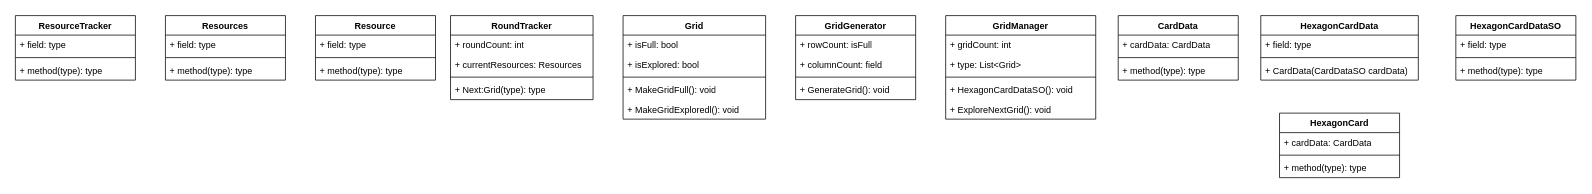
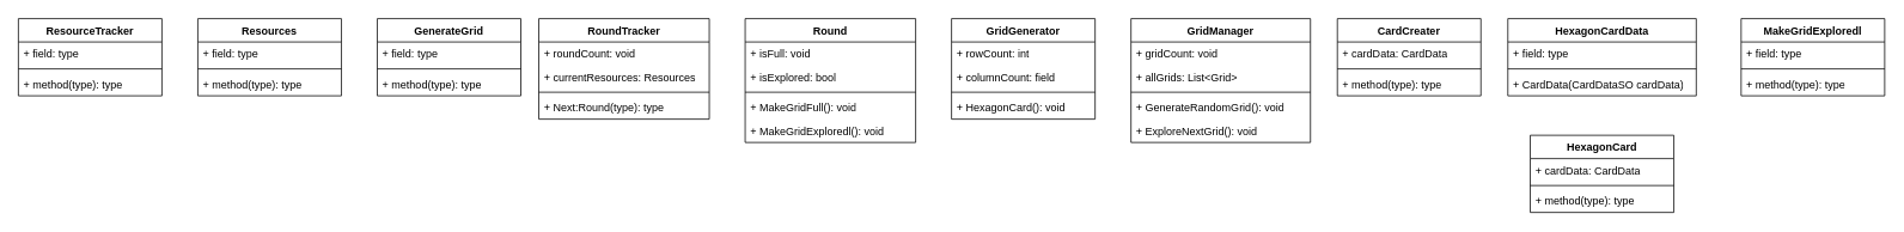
  <mxCell id="0" />
  <mxCell id="1" parent="0" />
  <mxCell id="2" value="GridGenerator&lt;br&gt;" style="swimlane;fontStyle=1;align=center;verticalAlign=top;childLayout=stackLayout;horizontal=1;startSize=26;horizontalStack=0;resizeParent=1;resizeParentMax=0;resizeLast=0;collapsible=1;marginBottom=0;whiteSpace=wrap;html=1;" parent="1" vertex="1"><mxGeometry x="1060" y="20" width="160" height="112" as="geometry" /></mxCell>
- <mxCell id="3" value="+ rowCount: isFull" style="text;strokeColor=none;fillColor=none;align=left;verticalAlign=top;spacingLeft=4;spacingRight=4;overflow=hidden;rotatable=0;points=[[0,0.5],[1,0.5]];portConstraint=eastwest;whiteSpace=wrap;html=1;" parent="2" vertex="1"><mxGeometry y="26" width="160" height="26" as="geometry" /></mxCell>
+ <mxCell id="3" value="+ rowCount: int" style="text;strokeColor=none;fillColor=none;align=left;verticalAlign=top;spacingLeft=4;spacingRight=4;overflow=hidden;rotatable=0;points=[[0,0.5],[1,0.5]];portConstraint=eastwest;whiteSpace=wrap;html=1;" parent="2" vertex="1"><mxGeometry y="26" width="160" height="26" as="geometry" /></mxCell>
  <mxCell id="4" value="+ columnCount: field" style="text;strokeColor=none;fillColor=none;align=left;verticalAlign=top;spacingLeft=4;spacingRight=4;overflow=hidden;rotatable=0;points=[[0,0.5],[1,0.5]];portConstraint=eastwest;whiteSpace=wrap;html=1;" parent="2" vertex="1"><mxGeometry y="52" width="160" height="26" as="geometry" /></mxCell>
  <mxCell id="5" value="" style="line;strokeWidth=1;fillColor=none;align=left;verticalAlign=middle;spacingTop=-1;spacingLeft=3;spacingRight=3;rotatable=0;labelPosition=right;points=[];portConstraint=eastwest;strokeColor=inherit;" parent="2" vertex="1"><mxGeometry y="78" width="160" height="8" as="geometry" /></mxCell>
- <mxCell id="6" value="+ GenerateGrid(): void" style="text;strokeColor=none;fillColor=none;align=left;verticalAlign=top;spacingLeft=4;spacingRight=4;overflow=hidden;rotatable=0;points=[[0,0.5],[1,0.5]];portConstraint=eastwest;whiteSpace=wrap;html=1;" parent="2" vertex="1"><mxGeometry y="86" width="160" height="26" as="geometry" /></mxCell>
+ <mxCell id="6" value="+ HexagonCard(): void" style="text;strokeColor=none;fillColor=none;align=left;verticalAlign=top;spacingLeft=4;spacingRight=4;overflow=hidden;rotatable=0;points=[[0,0.5],[1,0.5]];portConstraint=eastwest;whiteSpace=wrap;html=1;" parent="2" vertex="1"><mxGeometry y="86" width="160" height="26" as="geometry" /></mxCell>
  <mxCell id="7" value="GridManager" style="swimlane;fontStyle=1;align=center;verticalAlign=top;childLayout=stackLayout;horizontal=1;startSize=26;horizontalStack=0;resizeParent=1;resizeParentMax=0;resizeLast=0;collapsible=1;marginBottom=0;whiteSpace=wrap;html=1;" parent="1" vertex="1"><mxGeometry x="1260" y="20" width="200" height="138" as="geometry" /></mxCell>
- <mxCell id="8" value="+ gridCount: int" style="text;strokeColor=none;fillColor=none;align=left;verticalAlign=top;spacingLeft=4;spacingRight=4;overflow=hidden;rotatable=0;points=[[0,0.5],[1,0.5]];portConstraint=eastwest;whiteSpace=wrap;html=1;" parent="7" vertex="1"><mxGeometry y="26" width="200" height="26" as="geometry" /></mxCell>
- <mxCell id="9" value="+ type: List&amp;lt;Grid&amp;gt;" style="text;strokeColor=none;fillColor=none;align=left;verticalAlign=top;spacingLeft=4;spacingRight=4;overflow=hidden;rotatable=0;points=[[0,0.5],[1,0.5]];portConstraint=eastwest;whiteSpace=wrap;html=1;" parent="7" vertex="1"><mxGeometry y="52" width="200" height="26" as="geometry" /></mxCell>
+ <mxCell id="8" value="+ gridCount: void" style="text;strokeColor=none;fillColor=none;align=left;verticalAlign=top;spacingLeft=4;spacingRight=4;overflow=hidden;rotatable=0;points=[[0,0.5],[1,0.5]];portConstraint=eastwest;whiteSpace=wrap;html=1;" parent="7" vertex="1"><mxGeometry y="26" width="200" height="26" as="geometry" /></mxCell>
+ <mxCell id="9" value="+ allGrids: List&amp;lt;Grid&amp;gt;" style="text;strokeColor=none;fillColor=none;align=left;verticalAlign=top;spacingLeft=4;spacingRight=4;overflow=hidden;rotatable=0;points=[[0,0.5],[1,0.5]];portConstraint=eastwest;whiteSpace=wrap;html=1;" parent="7" vertex="1"><mxGeometry y="52" width="200" height="26" as="geometry" /></mxCell>
  <mxCell id="10" value="" style="line;strokeWidth=1;fillColor=none;align=left;verticalAlign=middle;spacingTop=-1;spacingLeft=3;spacingRight=3;rotatable=0;labelPosition=right;points=[];portConstraint=eastwest;strokeColor=inherit;" parent="7" vertex="1"><mxGeometry y="78" width="200" height="8" as="geometry" /></mxCell>
- <mxCell id="11" value="+ HexagonCardDataSO(): void" style="text;strokeColor=none;fillColor=none;align=left;verticalAlign=top;spacingLeft=4;spacingRight=4;overflow=hidden;rotatable=0;points=[[0,0.5],[1,0.5]];portConstraint=eastwest;whiteSpace=wrap;html=1;" parent="7" vertex="1"><mxGeometry y="86" width="200" height="26" as="geometry" /></mxCell>
+ <mxCell id="11" value="+ GenerateRandomGrid(): void" style="text;strokeColor=none;fillColor=none;align=left;verticalAlign=top;spacingLeft=4;spacingRight=4;overflow=hidden;rotatable=0;points=[[0,0.5],[1,0.5]];portConstraint=eastwest;whiteSpace=wrap;html=1;" parent="7" vertex="1"><mxGeometry y="86" width="200" height="26" as="geometry" /></mxCell>
  <mxCell id="12" value="+ ExploreNextGrid(): void" style="text;strokeColor=none;fillColor=none;align=left;verticalAlign=top;spacingLeft=4;spacingRight=4;overflow=hidden;rotatable=0;points=[[0,0.5],[1,0.5]];portConstraint=eastwest;whiteSpace=wrap;html=1;" parent="7" vertex="1"><mxGeometry y="112" width="200" height="26" as="geometry" /></mxCell>
  <mxCell id="13" value="HexagonCard" style="swimlane;fontStyle=1;align=center;verticalAlign=top;childLayout=stackLayout;horizontal=1;startSize=26;horizontalStack=0;resizeParent=1;resizeParentMax=0;resizeLast=0;collapsible=1;marginBottom=0;whiteSpace=wrap;html=1;" parent="1" vertex="1"><mxGeometry x="1705" y="150" width="160" height="86" as="geometry" /></mxCell>
  <mxCell id="14" value="+ cardData: CardData" style="text;strokeColor=none;fillColor=none;align=left;verticalAlign=top;spacingLeft=4;spacingRight=4;overflow=hidden;rotatable=0;points=[[0,0.5],[1,0.5]];portConstraint=eastwest;whiteSpace=wrap;html=1;" parent="13" vertex="1"><mxGeometry y="26" width="160" height="26" as="geometry" /></mxCell>
  <mxCell id="15" value="" style="line;strokeWidth=1;fillColor=none;align=left;verticalAlign=middle;spacingTop=-1;spacingLeft=3;spacingRight=3;rotatable=0;labelPosition=right;points=[];portConstraint=eastwest;strokeColor=inherit;" parent="13" vertex="1"><mxGeometry y="52" width="160" height="8" as="geometry" /></mxCell>
  <mxCell id="16" value="+ method(type): type" style="text;strokeColor=none;fillColor=none;align=left;verticalAlign=top;spacingLeft=4;spacingRight=4;overflow=hidden;rotatable=0;points=[[0,0.5],[1,0.5]];portConstraint=eastwest;whiteSpace=wrap;html=1;" parent="13" vertex="1"><mxGeometry y="60" width="160" height="26" as="geometry" /></mxCell>
- <mxCell id="17" value="HexagonCardDataSO" style="swimlane;fontStyle=1;align=center;verticalAlign=top;childLayout=stackLayout;horizontal=1;startSize=26;horizontalStack=0;resizeParent=1;resizeParentMax=0;resizeLast=0;collapsible=1;marginBottom=0;whiteSpace=wrap;html=1;" parent="1" vertex="1"><mxGeometry x="1940" y="20" width="160" height="86" as="geometry" /></mxCell>
+ <mxCell id="17" value="MakeGridExploredl" style="swimlane;fontStyle=1;align=center;verticalAlign=top;childLayout=stackLayout;horizontal=1;startSize=26;horizontalStack=0;resizeParent=1;resizeParentMax=0;resizeLast=0;collapsible=1;marginBottom=0;whiteSpace=wrap;html=1;" parent="1" vertex="1"><mxGeometry x="1940" y="20" width="160" height="86" as="geometry" /></mxCell>
  <mxCell id="18" value="+ field: type" style="text;strokeColor=none;fillColor=none;align=left;verticalAlign=top;spacingLeft=4;spacingRight=4;overflow=hidden;rotatable=0;points=[[0,0.5],[1,0.5]];portConstraint=eastwest;whiteSpace=wrap;html=1;" parent="17" vertex="1"><mxGeometry y="26" width="160" height="26" as="geometry" /></mxCell>
  <mxCell id="19" value="" style="line;strokeWidth=1;fillColor=none;align=left;verticalAlign=middle;spacingTop=-1;spacingLeft=3;spacingRight=3;rotatable=0;labelPosition=right;points=[];portConstraint=eastwest;strokeColor=inherit;" parent="17" vertex="1"><mxGeometry y="52" width="160" height="8" as="geometry" /></mxCell>
  <mxCell id="20" value="+ method(type): type" style="text;strokeColor=none;fillColor=none;align=left;verticalAlign=top;spacingLeft=4;spacingRight=4;overflow=hidden;rotatable=0;points=[[0,0.5],[1,0.5]];portConstraint=eastwest;whiteSpace=wrap;html=1;" parent="17" vertex="1"><mxGeometry y="60" width="160" height="26" as="geometry" /></mxCell>
  <mxCell id="21" value="HexagonCardData" style="swimlane;fontStyle=1;align=center;verticalAlign=top;childLayout=stackLayout;horizontal=1;startSize=26;horizontalStack=0;resizeParent=1;resizeParentMax=0;resizeLast=0;collapsible=1;marginBottom=0;whiteSpace=wrap;html=1;" parent="1" vertex="1"><mxGeometry x="1680" y="20" width="210" height="86" as="geometry" /></mxCell>
  <mxCell id="22" value="+ field: type" style="text;strokeColor=none;fillColor=none;align=left;verticalAlign=top;spacingLeft=4;spacingRight=4;overflow=hidden;rotatable=0;points=[[0,0.5],[1,0.5]];portConstraint=eastwest;whiteSpace=wrap;html=1;" parent="21" vertex="1"><mxGeometry y="26" width="210" height="26" as="geometry" /></mxCell>
  <mxCell id="23" value="" style="line;strokeWidth=1;fillColor=none;align=left;verticalAlign=middle;spacingTop=-1;spacingLeft=3;spacingRight=3;rotatable=0;labelPosition=right;points=[];portConstraint=eastwest;strokeColor=inherit;" parent="21" vertex="1"><mxGeometry y="52" width="210" height="8" as="geometry" /></mxCell>
  <mxCell id="24" value="+ CardData(CardDataSO cardData)" style="text;strokeColor=none;fillColor=none;align=left;verticalAlign=top;spacingLeft=4;spacingRight=4;overflow=hidden;rotatable=0;points=[[0,0.5],[1,0.5]];portConstraint=eastwest;whiteSpace=wrap;html=1;" parent="21" vertex="1"><mxGeometry y="60" width="210" height="26" as="geometry" /></mxCell>
- <mxCell id="25" value="Grid" style="swimlane;fontStyle=1;align=center;verticalAlign=top;childLayout=stackLayout;horizontal=1;startSize=26;horizontalStack=0;resizeParent=1;resizeParentMax=0;resizeLast=0;collapsible=1;marginBottom=0;whiteSpace=wrap;html=1;" parent="1" vertex="1"><mxGeometry x="830" y="20" width="190" height="138" as="geometry" /></mxCell>
- <mxCell id="26" value="+ isFull: bool" style="text;strokeColor=none;fillColor=none;align=left;verticalAlign=top;spacingLeft=4;spacingRight=4;overflow=hidden;rotatable=0;points=[[0,0.5],[1,0.5]];portConstraint=eastwest;whiteSpace=wrap;html=1;" parent="25" vertex="1"><mxGeometry y="26" width="190" height="26" as="geometry" /></mxCell>
+ <mxCell id="25" value="Round" style="swimlane;fontStyle=1;align=center;verticalAlign=top;childLayout=stackLayout;horizontal=1;startSize=26;horizontalStack=0;resizeParent=1;resizeParentMax=0;resizeLast=0;collapsible=1;marginBottom=0;whiteSpace=wrap;html=1;" parent="1" vertex="1"><mxGeometry x="830" y="20" width="190" height="138" as="geometry" /></mxCell>
+ <mxCell id="26" value="+ isFull: void" style="text;strokeColor=none;fillColor=none;align=left;verticalAlign=top;spacingLeft=4;spacingRight=4;overflow=hidden;rotatable=0;points=[[0,0.5],[1,0.5]];portConstraint=eastwest;whiteSpace=wrap;html=1;" parent="25" vertex="1"><mxGeometry y="26" width="190" height="26" as="geometry" /></mxCell>
  <mxCell id="27" value="+ isExplored: bool" style="text;strokeColor=none;fillColor=none;align=left;verticalAlign=top;spacingLeft=4;spacingRight=4;overflow=hidden;rotatable=0;points=[[0,0.5],[1,0.5]];portConstraint=eastwest;whiteSpace=wrap;html=1;" parent="25" vertex="1"><mxGeometry y="52" width="190" height="26" as="geometry" /></mxCell>
  <mxCell id="28" value="" style="line;strokeWidth=1;fillColor=none;align=left;verticalAlign=middle;spacingTop=-1;spacingLeft=3;spacingRight=3;rotatable=0;labelPosition=right;points=[];portConstraint=eastwest;strokeColor=inherit;" parent="25" vertex="1"><mxGeometry y="78" width="190" height="8" as="geometry" /></mxCell>
  <mxCell id="29" value="+ MakeGridFull(): void" style="text;strokeColor=none;fillColor=none;align=left;verticalAlign=top;spacingLeft=4;spacingRight=4;overflow=hidden;rotatable=0;points=[[0,0.5],[1,0.5]];portConstraint=eastwest;whiteSpace=wrap;html=1;" parent="25" vertex="1"><mxGeometry y="86" width="190" height="26" as="geometry" /></mxCell>
  <mxCell id="30" value="+ MakeGridExploredl(): void" style="text;strokeColor=none;fillColor=none;align=left;verticalAlign=top;spacingLeft=4;spacingRight=4;overflow=hidden;rotatable=0;points=[[0,0.5],[1,0.5]];portConstraint=eastwest;whiteSpace=wrap;html=1;" parent="25" vertex="1"><mxGeometry y="112" width="190" height="26" as="geometry" /></mxCell>
  <mxCell id="31" value="RoundTracker" style="swimlane;fontStyle=1;align=center;verticalAlign=top;childLayout=stackLayout;horizontal=1;startSize=26;horizontalStack=0;resizeParent=1;resizeParentMax=0;resizeLast=0;collapsible=1;marginBottom=0;whiteSpace=wrap;html=1;" parent="1" vertex="1"><mxGeometry x="600" y="20" width="190" height="112" as="geometry" /></mxCell>
- <mxCell id="32" value="+ roundCount: int" style="text;strokeColor=none;fillColor=none;align=left;verticalAlign=top;spacingLeft=4;spacingRight=4;overflow=hidden;rotatable=0;points=[[0,0.5],[1,0.5]];portConstraint=eastwest;whiteSpace=wrap;html=1;" parent="31" vertex="1"><mxGeometry y="26" width="190" height="26" as="geometry" /></mxCell>
+ <mxCell id="32" value="+ roundCount: void" style="text;strokeColor=none;fillColor=none;align=left;verticalAlign=top;spacingLeft=4;spacingRight=4;overflow=hidden;rotatable=0;points=[[0,0.5],[1,0.5]];portConstraint=eastwest;whiteSpace=wrap;html=1;" parent="31" vertex="1"><mxGeometry y="26" width="190" height="26" as="geometry" /></mxCell>
  <mxCell id="33" value="+ currentResources: Resources" style="text;strokeColor=none;fillColor=none;align=left;verticalAlign=top;spacingLeft=4;spacingRight=4;overflow=hidden;rotatable=0;points=[[0,0.5],[1,0.5]];portConstraint=eastwest;whiteSpace=wrap;html=1;" parent="31" vertex="1"><mxGeometry y="52" width="190" height="26" as="geometry" /></mxCell>
  <mxCell id="34" value="" style="line;strokeWidth=1;fillColor=none;align=left;verticalAlign=middle;spacingTop=-1;spacingLeft=3;spacingRight=3;rotatable=0;labelPosition=right;points=[];portConstraint=eastwest;strokeColor=inherit;" parent="31" vertex="1"><mxGeometry y="78" width="190" height="8" as="geometry" /></mxCell>
- <mxCell id="35" value="+ Next:Grid(type): type" style="text;strokeColor=none;fillColor=none;align=left;verticalAlign=top;spacingLeft=4;spacingRight=4;overflow=hidden;rotatable=0;points=[[0,0.5],[1,0.5]];portConstraint=eastwest;whiteSpace=wrap;html=1;" parent="31" vertex="1"><mxGeometry y="86" width="190" height="26" as="geometry" /></mxCell>
- <mxCell id="36" value="Resource" style="swimlane;fontStyle=1;align=center;verticalAlign=top;childLayout=stackLayout;horizontal=1;startSize=26;horizontalStack=0;resizeParent=1;resizeParentMax=0;resizeLast=0;collapsible=1;marginBottom=0;whiteSpace=wrap;html=1;" parent="1" vertex="1"><mxGeometry x="420" y="20" width="160" height="86" as="geometry" /></mxCell>
+ <mxCell id="35" value="+ Next:Round(type): type" style="text;strokeColor=none;fillColor=none;align=left;verticalAlign=top;spacingLeft=4;spacingRight=4;overflow=hidden;rotatable=0;points=[[0,0.5],[1,0.5]];portConstraint=eastwest;whiteSpace=wrap;html=1;" parent="31" vertex="1"><mxGeometry y="86" width="190" height="26" as="geometry" /></mxCell>
+ <mxCell id="36" value="GenerateGrid" style="swimlane;fontStyle=1;align=center;verticalAlign=top;childLayout=stackLayout;horizontal=1;startSize=26;horizontalStack=0;resizeParent=1;resizeParentMax=0;resizeLast=0;collapsible=1;marginBottom=0;whiteSpace=wrap;html=1;" parent="1" vertex="1"><mxGeometry x="420" y="20" width="160" height="86" as="geometry" /></mxCell>
  <mxCell id="37" value="+ field: type" style="text;strokeColor=none;fillColor=none;align=left;verticalAlign=top;spacingLeft=4;spacingRight=4;overflow=hidden;rotatable=0;points=[[0,0.5],[1,0.5]];portConstraint=eastwest;whiteSpace=wrap;html=1;" parent="36" vertex="1"><mxGeometry y="26" width="160" height="26" as="geometry" /></mxCell>
  <mxCell id="38" value="" style="line;strokeWidth=1;fillColor=none;align=left;verticalAlign=middle;spacingTop=-1;spacingLeft=3;spacingRight=3;rotatable=0;labelPosition=right;points=[];portConstraint=eastwest;strokeColor=inherit;" parent="36" vertex="1"><mxGeometry y="52" width="160" height="8" as="geometry" /></mxCell>
  <mxCell id="39" value="+ method(type): type" style="text;strokeColor=none;fillColor=none;align=left;verticalAlign=top;spacingLeft=4;spacingRight=4;overflow=hidden;rotatable=0;points=[[0,0.5],[1,0.5]];portConstraint=eastwest;whiteSpace=wrap;html=1;" parent="36" vertex="1"><mxGeometry y="60" width="160" height="26" as="geometry" /></mxCell>
  <mxCell id="40" value="ResourceTracker" style="swimlane;fontStyle=1;align=center;verticalAlign=top;childLayout=stackLayout;horizontal=1;startSize=26;horizontalStack=0;resizeParent=1;resizeParentMax=0;resizeLast=0;collapsible=1;marginBottom=0;whiteSpace=wrap;html=1;" parent="1" vertex="1"><mxGeometry x="20" y="20" width="160" height="86" as="geometry" /></mxCell>
  <mxCell id="41" value="+ field: type" style="text;strokeColor=none;fillColor=none;align=left;verticalAlign=top;spacingLeft=4;spacingRight=4;overflow=hidden;rotatable=0;points=[[0,0.5],[1,0.5]];portConstraint=eastwest;whiteSpace=wrap;html=1;" parent="40" vertex="1"><mxGeometry y="26" width="160" height="26" as="geometry" /></mxCell>
  <mxCell id="42" value="" style="line;strokeWidth=1;fillColor=none;align=left;verticalAlign=middle;spacingTop=-1;spacingLeft=3;spacingRight=3;rotatable=0;labelPosition=right;points=[];portConstraint=eastwest;strokeColor=inherit;" parent="40" vertex="1"><mxGeometry y="52" width="160" height="8" as="geometry" /></mxCell>
  <mxCell id="43" value="+ method(type): type" style="text;strokeColor=none;fillColor=none;align=left;verticalAlign=top;spacingLeft=4;spacingRight=4;overflow=hidden;rotatable=0;points=[[0,0.5],[1,0.5]];portConstraint=eastwest;whiteSpace=wrap;html=1;" parent="40" vertex="1"><mxGeometry y="60" width="160" height="26" as="geometry" /></mxCell>
  <mxCell id="44" value="Resources" style="swimlane;fontStyle=1;align=center;verticalAlign=top;childLayout=stackLayout;horizontal=1;startSize=26;horizontalStack=0;resizeParent=1;resizeParentMax=0;resizeLast=0;collapsible=1;marginBottom=0;whiteSpace=wrap;html=1;" parent="1" vertex="1"><mxGeometry x="220" y="20" width="160" height="86" as="geometry" /></mxCell>
  <mxCell id="45" value="+ field: type" style="text;strokeColor=none;fillColor=none;align=left;verticalAlign=top;spacingLeft=4;spacingRight=4;overflow=hidden;rotatable=0;points=[[0,0.5],[1,0.5]];portConstraint=eastwest;whiteSpace=wrap;html=1;" parent="44" vertex="1"><mxGeometry y="26" width="160" height="26" as="geometry" /></mxCell>
  <mxCell id="46" value="" style="line;strokeWidth=1;fillColor=none;align=left;verticalAlign=middle;spacingTop=-1;spacingLeft=3;spacingRight=3;rotatable=0;labelPosition=right;points=[];portConstraint=eastwest;strokeColor=inherit;" parent="44" vertex="1"><mxGeometry y="52" width="160" height="8" as="geometry" /></mxCell>
  <mxCell id="47" value="+ method(type): type" style="text;strokeColor=none;fillColor=none;align=left;verticalAlign=top;spacingLeft=4;spacingRight=4;overflow=hidden;rotatable=0;points=[[0,0.5],[1,0.5]];portConstraint=eastwest;whiteSpace=wrap;html=1;" parent="44" vertex="1"><mxGeometry y="60" width="160" height="26" as="geometry" /></mxCell>
- <mxCell id="48" value="CardData" style="swimlane;fontStyle=1;align=center;verticalAlign=top;childLayout=stackLayout;horizontal=1;startSize=26;horizontalStack=0;resizeParent=1;resizeParentMax=0;resizeLast=0;collapsible=1;marginBottom=0;whiteSpace=wrap;html=1;" vertex="1" parent="1"><mxGeometry x="1490" y="20" width="160" height="86" as="geometry" /></mxCell>
+ <mxCell id="48" value="CardCreater" style="swimlane;fontStyle=1;align=center;verticalAlign=top;childLayout=stackLayout;horizontal=1;startSize=26;horizontalStack=0;resizeParent=1;resizeParentMax=0;resizeLast=0;collapsible=1;marginBottom=0;whiteSpace=wrap;html=1;" vertex="1" parent="1"><mxGeometry x="1490" y="20" width="160" height="86" as="geometry" /></mxCell>
  <mxCell id="49" value="+ cardData: CardData" style="text;strokeColor=none;fillColor=none;align=left;verticalAlign=top;spacingLeft=4;spacingRight=4;overflow=hidden;rotatable=0;points=[[0,0.5],[1,0.5]];portConstraint=eastwest;whiteSpace=wrap;html=1;" vertex="1" parent="48"><mxGeometry y="26" width="160" height="26" as="geometry" /></mxCell>
  <mxCell id="50" value="" style="line;strokeWidth=1;fillColor=none;align=left;verticalAlign=middle;spacingTop=-1;spacingLeft=3;spacingRight=3;rotatable=0;labelPosition=right;points=[];portConstraint=eastwest;strokeColor=inherit;" vertex="1" parent="48"><mxGeometry y="52" width="160" height="8" as="geometry" /></mxCell>
  <mxCell id="51" value="+ method(type): type" style="text;strokeColor=none;fillColor=none;align=left;verticalAlign=top;spacingLeft=4;spacingRight=4;overflow=hidden;rotatable=0;points=[[0,0.5],[1,0.5]];portConstraint=eastwest;whiteSpace=wrap;html=1;" vertex="1" parent="48"><mxGeometry y="60" width="160" height="26" as="geometry" /></mxCell>
